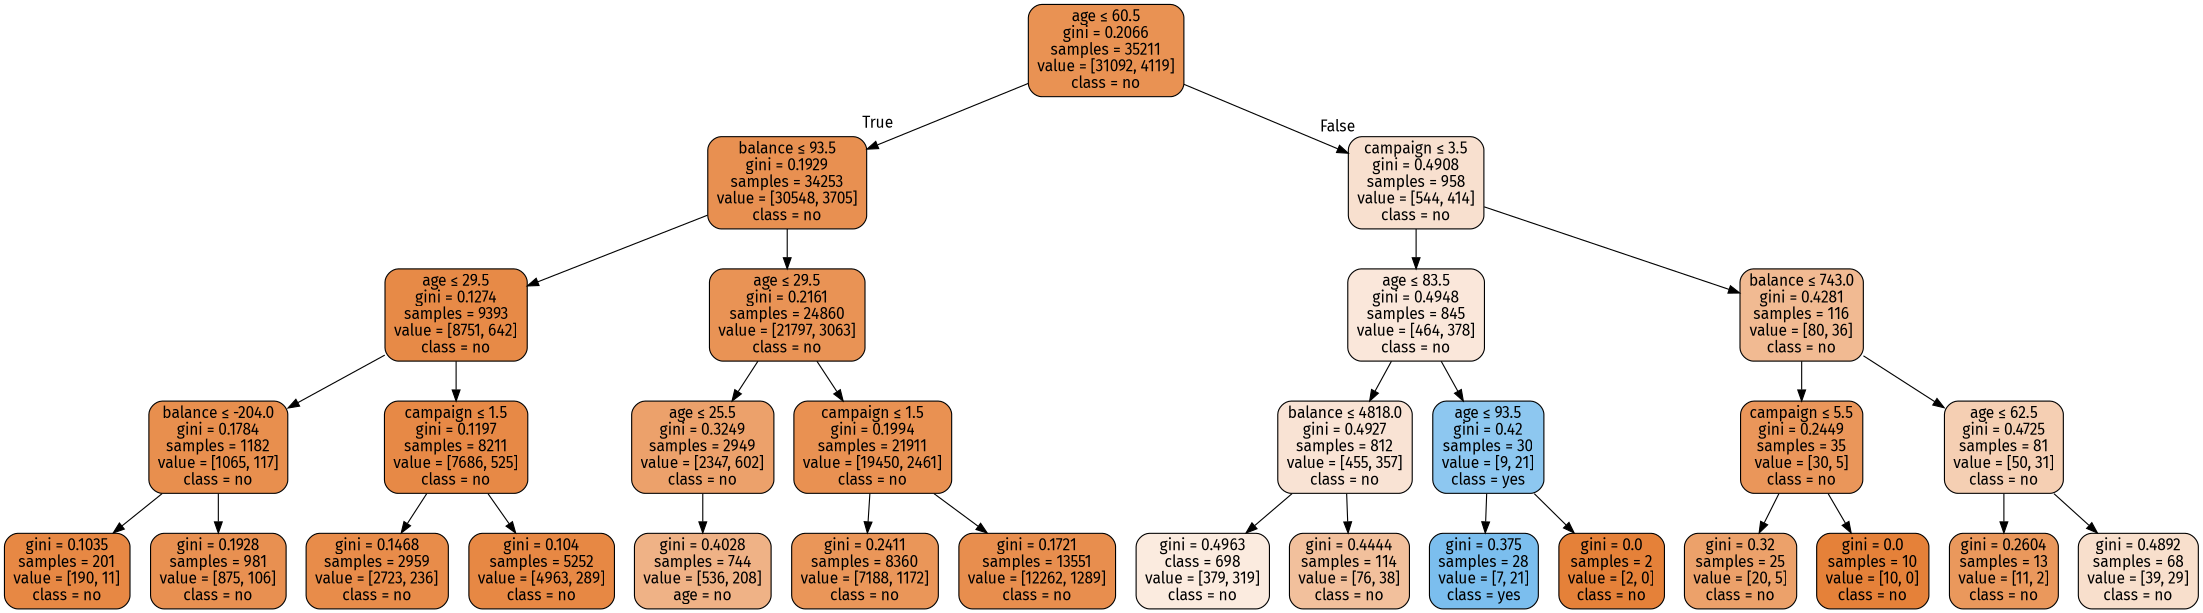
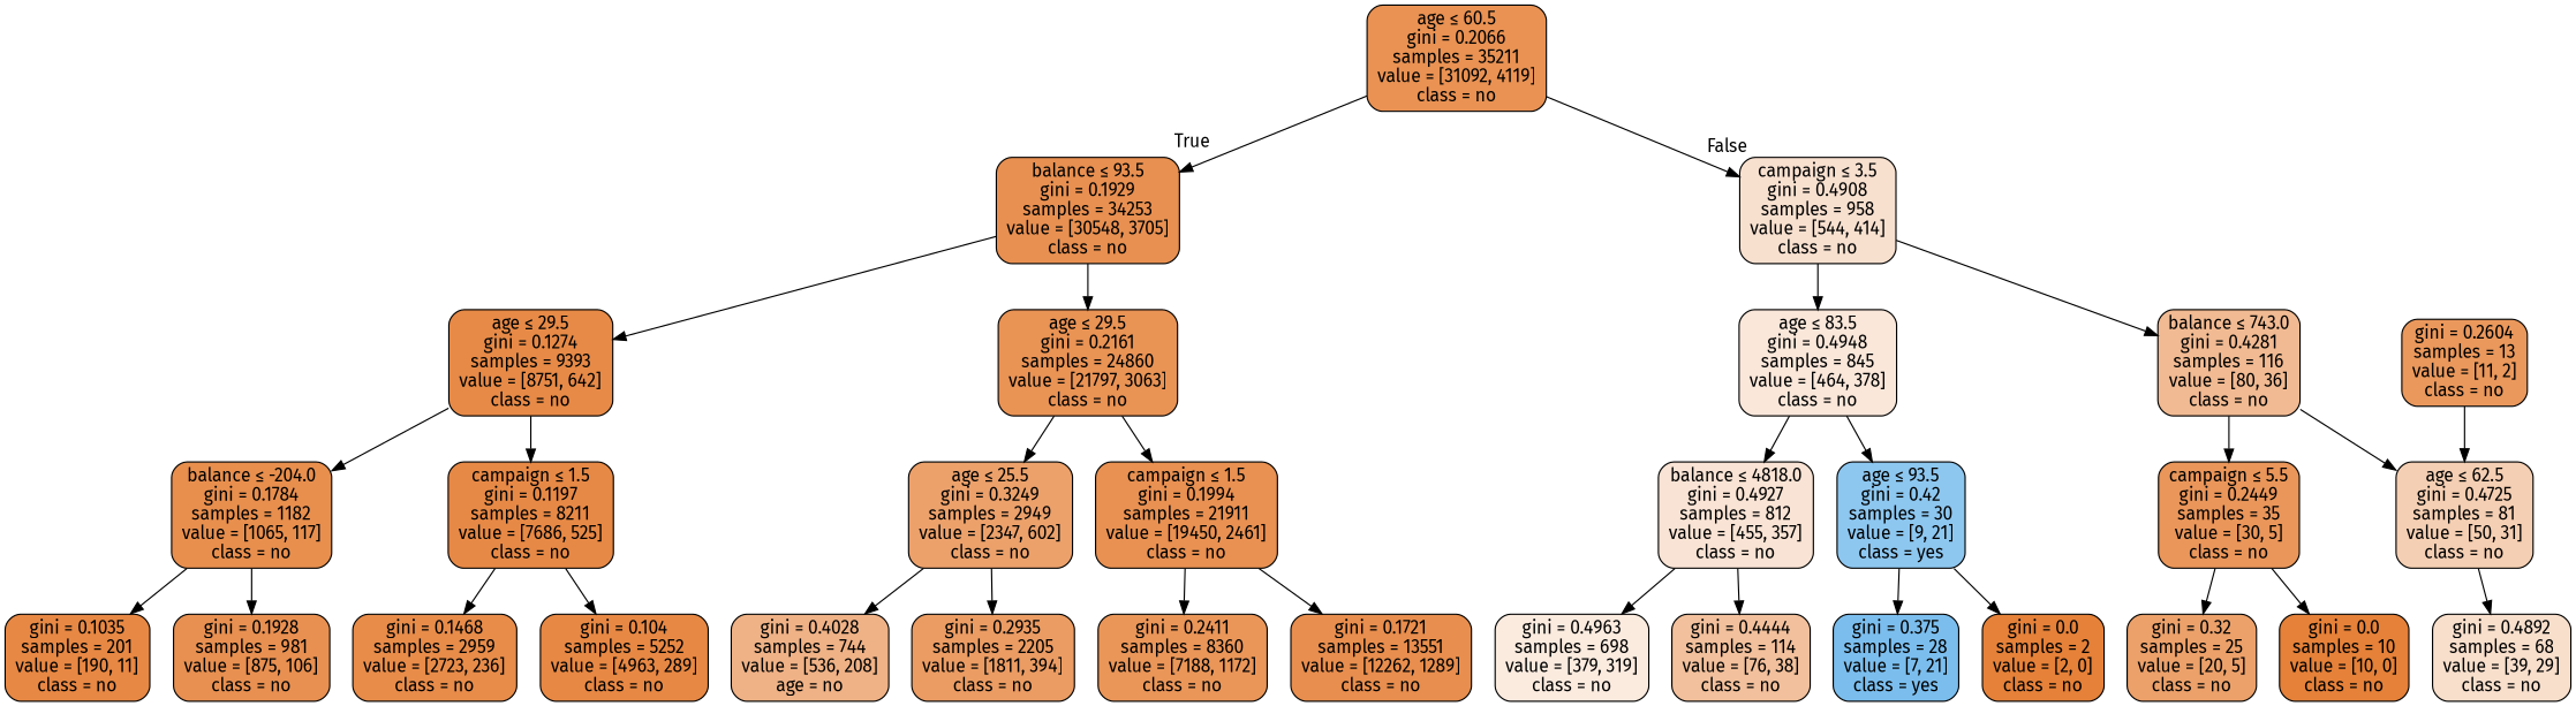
  digraph {
    fontname="Fira Sans"
    node [color=black fillcolor="#e58139e0" fontname="Fira Sans" shape=box style="filled, rounded"]
    edge [fontname="Fira Sans"]
    n1 [fillcolor="#e58139dd" label=<age &le; 60.5<br/>gini = 0.2066<br/>samples = 35211<br/>value = [31092, 4119]<br/>class = no>]
    n2 [label=<balance &le; 93.5<br/>gini = 0.1929<br/>samples = 34253<br/>value = [30548, 3705]<br/>class = no>]
    n3 [fillcolor="#e581393d" label=<campaign &le; 3.5<br/>gini = 0.4908<br/>samples = 958<br/>value = [544, 414]<br/>class = no>]
    n4 [fillcolor="#e58139ec" label=<age &le; 29.5<br/>gini = 0.1274<br/>samples = 9393<br/>value = [8751, 642]<br/>class = no>]
    n5 [fillcolor="#e58139db" label=<age &le; 29.5<br/>gini = 0.2161<br/>samples = 24860<br/>value = [21797, 3063]<br/>class = no>]
    n6 [fillcolor="#e581392f" label=<age &le; 83.5<br/>gini = 0.4948<br/>samples = 845<br/>value = [464, 378]<br/>class = no>]
    n7 [fillcolor="#e581398c" label=<balance &le; 743.0<br/>gini = 0.4281<br/>samples = 116<br/>value = [80, 36]<br/>class = no>]
    n8 [fillcolor="#e58139e3" label=<balance &le; -204.0<br/>gini = 0.1784<br/>samples = 1182<br/>value = [1065, 117]<br/>class = no>]
    n9 [fillcolor="#e58139ee" label=<campaign &le; 1.5<br/>gini = 0.1197<br/>samples = 8211<br/>value = [7686, 525]<br/>class = no>]
    n10 [fillcolor="#e58139be" label=<age &le; 25.5<br/>gini = 0.3249<br/>samples = 2949<br/>value = [2347, 602]<br/>class = no>]
    n11 [fillcolor="#e58139df" label=<campaign &le; 1.5<br/>gini = 0.1994<br/>samples = 21911<br/>value = [19450, 2461]<br/>class = no>]
    n12 [fillcolor="#e58139f0" label=<gini = 0.1035<br/>samples = 201<br/>value = [190, 11]<br/>class = no>]
    n13 [label=<gini = 0.1928<br/>samples = 981<br/>value = [875, 106]<br/>class = no>]
    n14 [fillcolor="#e58139e9" label=<gini = 0.1468<br/>samples = 2959<br/>value = [2723, 236]<br/>class = no>]
    n15 [fillcolor="#e58139f0" label=<gini = 0.104<br/>samples = 5252<br/>value = [4963, 289]<br/>class = no>]
    n16 [fillcolor="#e581399c" label=<gini = 0.4028<br/>samples = 744<br/>value = [536, 208]<br/>age = no>]
+   n17 [fillcolor="#e58139c8" label=<gini = 0.2935<br/>samples = 2205<br/>value = [1811, 394]<br/>class = no>]
    n18 [fillcolor="#e58139d5" label=<gini = 0.2411<br/>samples = 8360<br/>value = [7188, 1172]<br/>class = no>]
    n19 [fillcolor="#e58139e4" label=<gini = 0.1721<br/>samples = 13551<br/>value = [12262, 1289]<br/>class = no>]
    n20 [fillcolor="#e5813937" label=<balance &le; 4818.0<br/>gini = 0.4927<br/>samples = 812<br/>value = [455, 357]<br/>class = no>]
    n21 [fillcolor="#399de592" label=<age &le; 93.5<br/>gini = 0.42<br/>samples = 30<br/>value = [9, 21]<br/>class = yes>]
    n22 [fillcolor="#e58139d4" label=<campaign &le; 5.5<br/>gini = 0.2449<br/>samples = 35<br/>value = [30, 5]<br/>class = no>]
    n23 [fillcolor="#e5813961" label=<age &le; 62.5<br/>gini = 0.4725<br/>samples = 81<br/>value = [50, 31]<br/>class = no>]
-   n24 [fillcolor="#e5813928" label=<gini = 0.4963<br/>class = 698<br/>value = [379, 319]<br/>class = no>]
+   n24 [fillcolor="#e5813928" label=<gini = 0.4963<br/>samples = 698<br/>value = [379, 319]<br/>class = no>]
    n25 [fillcolor="#e581397f" label=<gini = 0.4444<br/>samples = 114<br/>value = [76, 38]<br/>class = no>]
    n26 [fillcolor="#399de5aa" label=<gini = 0.375<br/>samples = 28<br/>value = [7, 21]<br/>class = yes>]
    n27 [fillcolor="#e58139ff" label=<gini = 0.0<br/>samples = 2<br/>value = [2, 0]<br/>class = no>]
    n28 [fillcolor="#e58139bf" label=<gini = 0.32<br/>samples = 25<br/>value = [20, 5]<br/>class = no>]
    n29 [fillcolor="#e58139ff" label=<gini = 0.0<br/>samples = 10<br/>value = [10, 0]<br/>class = no>]
    n30 [fillcolor="#e58139d1" label=<gini = 0.2604<br/>samples = 13<br/>value = [11, 2]<br/>class = no>]
    n31 [fillcolor="#e5813941" label=<gini = 0.4892<br/>samples = 68<br/>value = [39, 29]<br/>class = no>]
    n1 -> n2 [headlabel=True labelangle=45 labeldistance=2.5]
    n1 -> n3 [headlabel=False labelangle=-45 labeldistance=2.5]
    n2 -> n4
    n2 -> n5
    n3 -> n6
    n3 -> n7
    n4 -> n8
    n4 -> n9
    n5 -> n10
    n5 -> n11
    n6 -> n20
    n6 -> n21
    n7 -> n22
    n7 -> n23
    n8 -> n12
    n8 -> n13
    n9 -> n14
    n9 -> n15
    n10 -> n16
+   n10 -> n17
    n11 -> n18
    n11 -> n19
    n20 -> n24
    n20 -> n25
    n21 -> n26
    n21 -> n27
    n22 -> n28
    n22 -> n29
-   n23 -> n30
+   n30 -> n23
    n23 -> n31
  }
